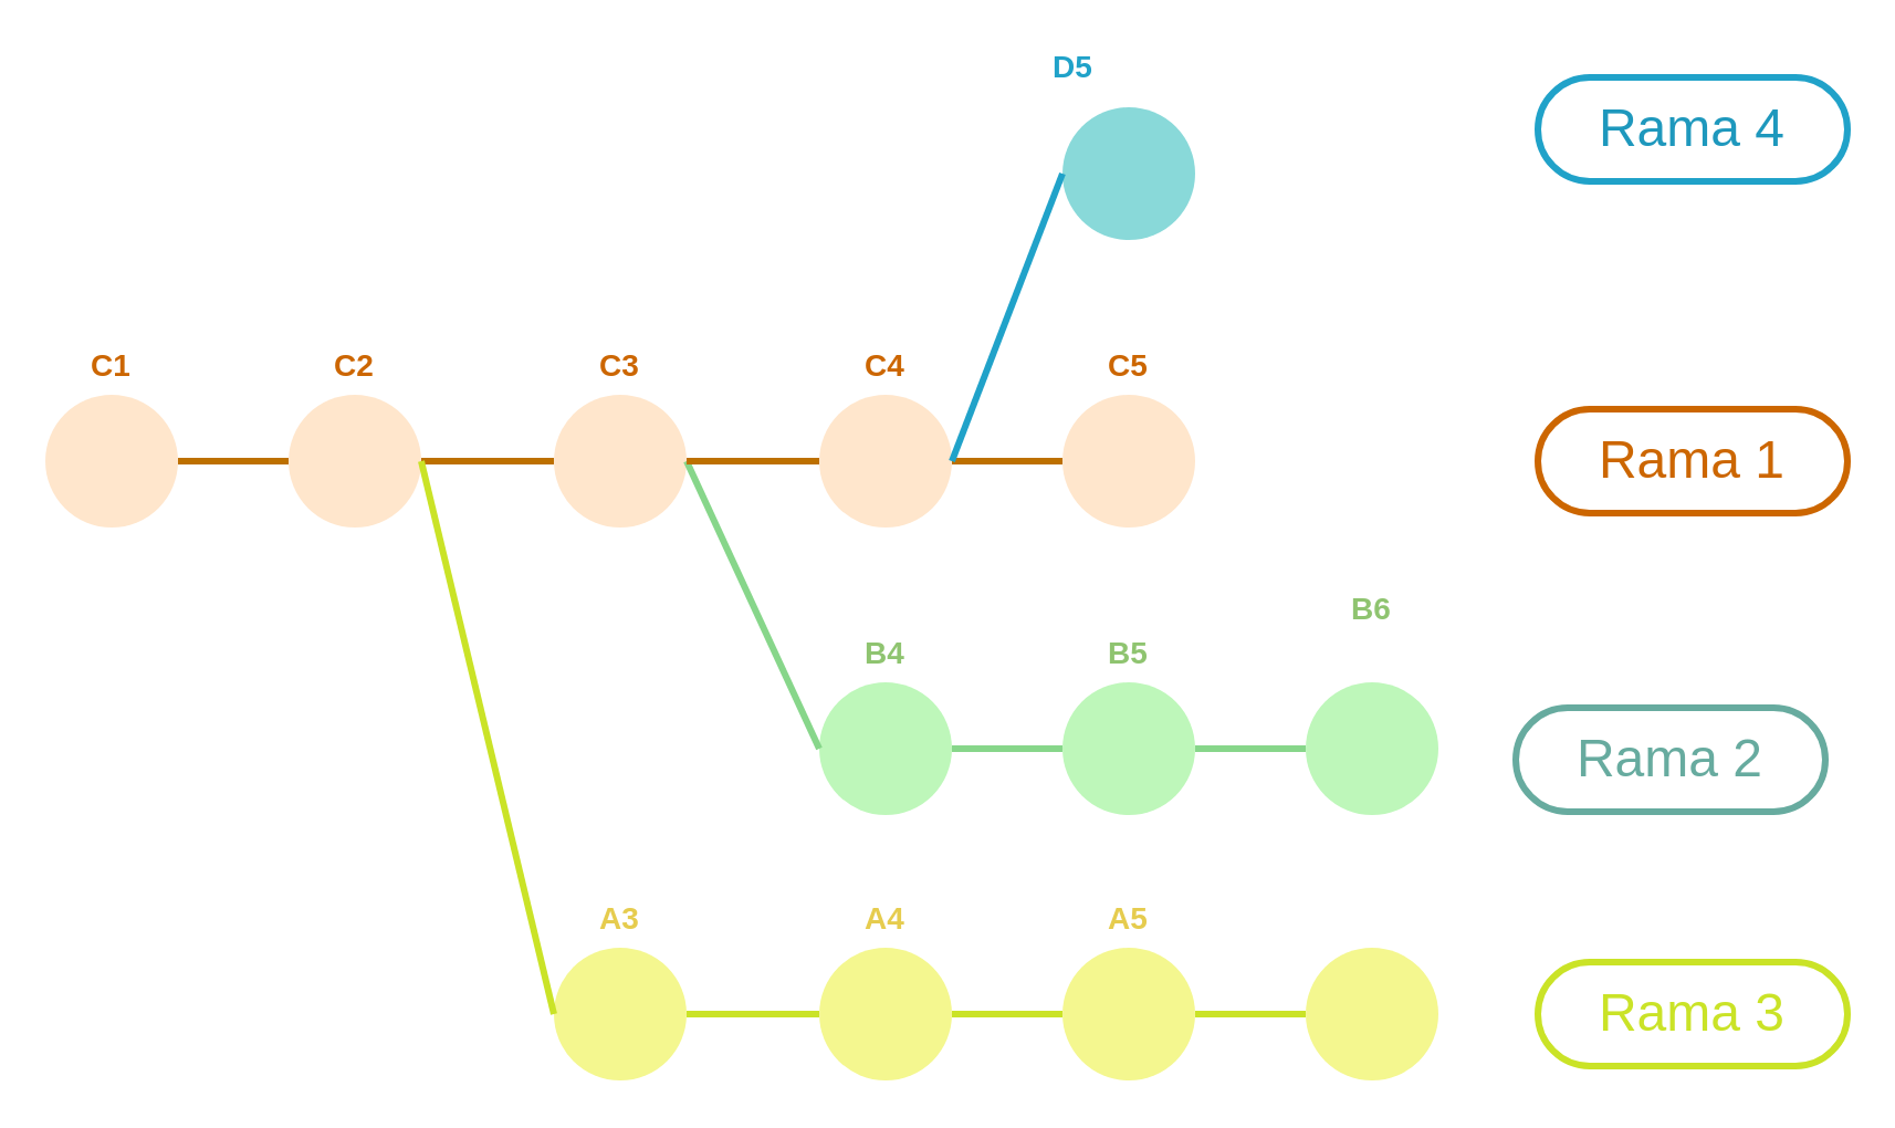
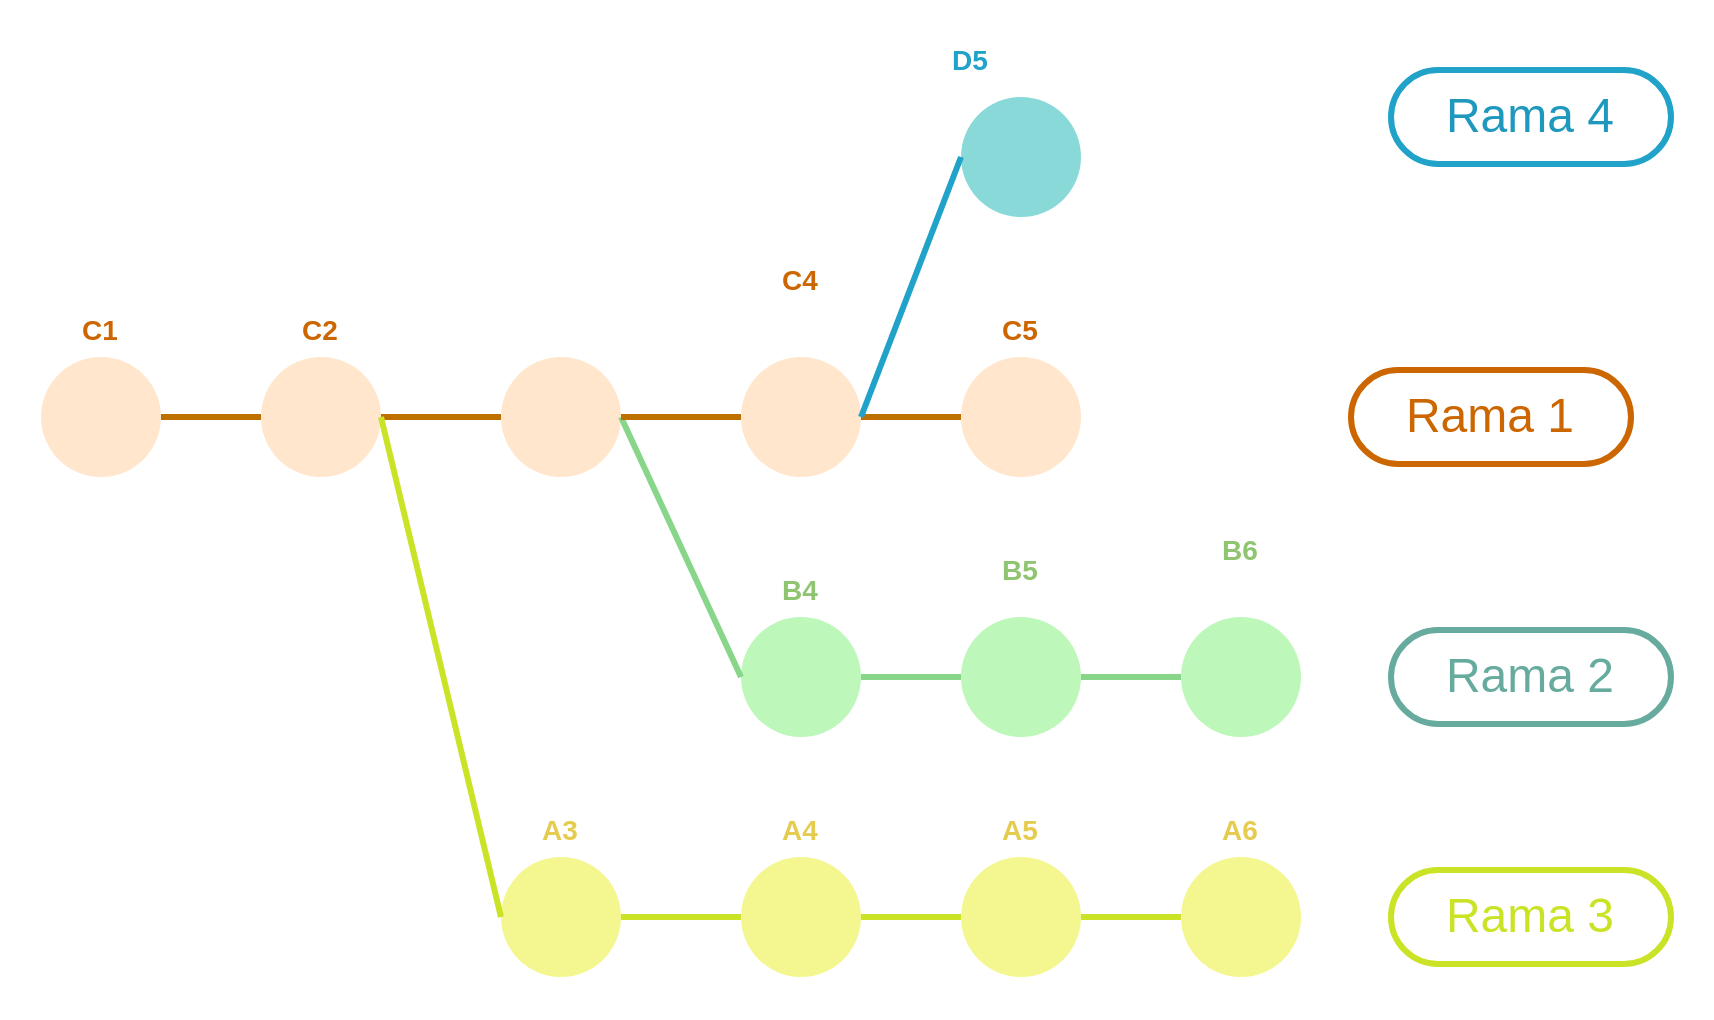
  <mxCell id="0" />
  <mxCell id="1" parent="0" />
  <mxCell id="2" value="" style="ellipse;whiteSpace=wrap;html=1;aspect=fixed;fillColor=#FFE6CC;strokeColor=none;" parent="1" vertex="1"><mxGeometry x="20" y="178" width="60" height="60" as="geometry" /></mxCell>
  <mxCell id="3" value="" style="ellipse;whiteSpace=wrap;html=1;aspect=fixed;fillColor=#FFE6CC;strokeColor=none;" parent="1" vertex="1"><mxGeometry x="130" y="178" width="60" height="60" as="geometry" /></mxCell>
  <mxCell id="4" value="" style="endArrow=none;html=1;entryX=1;entryY=0.5;entryDx=0;entryDy=0;exitX=0;exitY=0.5;exitDx=0;exitDy=0;endFill=0;fillColor=#f0a30a;strokeColor=#BD7000;strokeWidth=3;" parent="1" source="3" target="2" edge="1"><mxGeometry width="50" height="50" relative="1" as="geometry"><mxPoint x="20" y="328" as="sourcePoint" /><mxPoint x="70" y="278" as="targetPoint" /></mxGeometry></mxCell>
  <mxCell id="5" value="C1" style="text;html=1;strokeColor=none;fillColor=none;align=center;verticalAlign=middle;whiteSpace=wrap;rounded=0;fontStyle=1;fontSize=14;fontColor=#CC6600;" parent="1" vertex="1"><mxGeometry x="30" y="155" width="40" height="20" as="geometry" /></mxCell>
  <mxCell id="6" value="C2" style="text;html=1;strokeColor=none;fillColor=none;align=center;verticalAlign=middle;whiteSpace=wrap;rounded=0;fontStyle=1;fontSize=14;fontColor=#CC6600;" parent="1" vertex="1"><mxGeometry x="140" y="155" width="40" height="20" as="geometry" /></mxCell>
  <mxCell id="7" value="" style="ellipse;whiteSpace=wrap;html=1;aspect=fixed;fillColor=#FFE6CC;strokeColor=none;" parent="1" vertex="1"><mxGeometry x="250" y="178" width="60" height="60" as="geometry" /></mxCell>
  <mxCell id="8" value="" style="endArrow=none;html=1;entryX=1;entryY=0.5;entryDx=0;entryDy=0;exitX=0;exitY=0.5;exitDx=0;exitDy=0;endFill=0;fillColor=#f0a30a;strokeColor=#BD7000;strokeWidth=3;" parent="1" source="7" edge="1"><mxGeometry width="50" height="50" relative="1" as="geometry"><mxPoint x="130" y="328" as="sourcePoint" /><mxPoint x="190" y="208" as="targetPoint" /></mxGeometry></mxCell>
- <mxCell id="9" value="C3" style="text;html=1;strokeColor=none;fillColor=none;align=center;verticalAlign=middle;whiteSpace=wrap;rounded=0;fontStyle=1;fontSize=14;fontColor=#CC6600;" parent="1" vertex="1"><mxGeometry x="260" y="155" width="40" height="20" as="geometry" /></mxCell>
  <mxCell id="10" value="" style="ellipse;whiteSpace=wrap;html=1;aspect=fixed;fillColor=#BEF7BA;strokeColor=none;" parent="1" vertex="1"><mxGeometry x="370" y="308" width="60" height="60" as="geometry" /></mxCell>
  <mxCell id="11" value="B4" style="text;html=1;strokeColor=none;fillColor=none;align=center;verticalAlign=middle;whiteSpace=wrap;rounded=0;fontStyle=1;fontSize=14;fontColor=#8FC470;" parent="1" vertex="1"><mxGeometry x="380" y="285" width="40" height="20" as="geometry" /></mxCell>
  <mxCell id="12" value="" style="ellipse;whiteSpace=wrap;html=1;aspect=fixed;fillColor=#BEF7BA;strokeColor=none;" parent="1" vertex="1"><mxGeometry x="480" y="308" width="60" height="60" as="geometry" /></mxCell>
  <mxCell id="13" value="" style="endArrow=none;html=1;entryX=1;entryY=0.5;entryDx=0;entryDy=0;exitX=0;exitY=0.5;exitDx=0;exitDy=0;endFill=0;fillColor=#f0a30a;strokeColor=#87D68A;strokeWidth=3;" parent="1" source="12" edge="1"><mxGeometry width="50" height="50" relative="1" as="geometry"><mxPoint x="370" y="458" as="sourcePoint" /><mxPoint x="430" y="338" as="targetPoint" /></mxGeometry></mxCell>
- <mxCell id="14" value="B5" style="text;html=1;strokeColor=none;fillColor=none;align=center;verticalAlign=middle;whiteSpace=wrap;rounded=0;fontStyle=1;fontSize=14;fontColor=#8FC470;" parent="1" vertex="1"><mxGeometry x="490" y="285" width="40" height="20" as="geometry" /></mxCell>
+ <mxCell id="14" value="B5" style="text;html=1;strokeColor=none;fillColor=none;align=center;verticalAlign=middle;whiteSpace=wrap;rounded=0;fontStyle=1;fontSize=14;fontColor=#8FC470;" parent="1" vertex="1"><mxGeometry x="490" y="275" width="40" height="20" as="geometry" /></mxCell>
  <mxCell id="15" value="" style="endArrow=none;html=1;entryX=1;entryY=0.5;entryDx=0;entryDy=0;exitX=0;exitY=0.5;exitDx=0;exitDy=0;endFill=0;fillColor=#f0a30a;strokeColor=#87D68A;strokeWidth=3;" parent="1" source="10" target="7" edge="1"><mxGeometry width="50" height="50" relative="1" as="geometry"><mxPoint x="544" y="418" as="sourcePoint" /><mxPoint x="467" y="418" as="targetPoint" /></mxGeometry></mxCell>
  <mxCell id="16" value="" style="ellipse;whiteSpace=wrap;html=1;aspect=fixed;fillColor=#BEF7BA;strokeColor=none;" parent="1" vertex="1"><mxGeometry x="590" y="308" width="60" height="60" as="geometry" /></mxCell>
  <mxCell id="17" value="" style="endArrow=none;html=1;entryX=1;entryY=0.5;entryDx=0;entryDy=0;exitX=0;exitY=0.5;exitDx=0;exitDy=0;endFill=0;fillColor=#f0a30a;strokeColor=#87D68A;strokeWidth=3;" parent="1" source="16" edge="1"><mxGeometry width="50" height="50" relative="1" as="geometry"><mxPoint x="480" y="458" as="sourcePoint" /><mxPoint x="540" y="338" as="targetPoint" /></mxGeometry></mxCell>
  <mxCell id="18" value="B6" style="text;html=1;strokeColor=none;fillColor=none;align=center;verticalAlign=middle;whiteSpace=wrap;rounded=0;fontStyle=1;fontSize=14;fontColor=#8FC470;" parent="1" vertex="1"><mxGeometry x="600" y="265" width="40" height="20" as="geometry" /></mxCell>
  <mxCell id="19" value="" style="ellipse;whiteSpace=wrap;html=1;aspect=fixed;fillColor=#FFE6CC;strokeColor=none;" parent="1" vertex="1"><mxGeometry x="370" y="178" width="60" height="60" as="geometry" /></mxCell>
  <mxCell id="20" value="" style="endArrow=none;html=1;entryX=1;entryY=0.5;entryDx=0;entryDy=0;exitX=0;exitY=0.5;exitDx=0;exitDy=0;endFill=0;fillColor=#f0a30a;strokeColor=#BD7000;strokeWidth=3;" parent="1" source="19" target="7" edge="1"><mxGeometry width="50" height="50" relative="1" as="geometry"><mxPoint x="260" y="328" as="sourcePoint" /><mxPoint x="320" y="208" as="targetPoint" /></mxGeometry></mxCell>
- <mxCell id="21" value="C4" style="text;html=1;strokeColor=none;fillColor=none;align=center;verticalAlign=middle;whiteSpace=wrap;rounded=0;fontStyle=1;fontSize=14;fontColor=#CC6600;" parent="1" vertex="1"><mxGeometry x="380" y="155" width="40" height="20" as="geometry" /></mxCell>
+ <mxCell id="21" value="C4" style="text;html=1;strokeColor=none;fillColor=none;align=center;verticalAlign=middle;whiteSpace=wrap;rounded=0;fontStyle=1;fontSize=14;fontColor=#CC6600;" parent="1" vertex="1"><mxGeometry x="380" y="130" width="40" height="20" as="geometry" /></mxCell>
  <mxCell id="22" value="" style="ellipse;whiteSpace=wrap;html=1;aspect=fixed;fillColor=#FFE6CC;strokeColor=none;" parent="1" vertex="1"><mxGeometry x="480" y="178" width="60" height="60" as="geometry" /></mxCell>
  <mxCell id="23" value="" style="endArrow=none;html=1;entryX=1;entryY=0.5;entryDx=0;entryDy=0;exitX=0;exitY=0.5;exitDx=0;exitDy=0;endFill=0;fillColor=#f0a30a;strokeColor=#BD7000;strokeWidth=3;" parent="1" source="22" edge="1"><mxGeometry width="50" height="50" relative="1" as="geometry"><mxPoint x="370" y="328" as="sourcePoint" /><mxPoint x="430" y="208" as="targetPoint" /></mxGeometry></mxCell>
  <mxCell id="24" value="C5" style="text;html=1;strokeColor=none;fillColor=none;align=center;verticalAlign=middle;whiteSpace=wrap;rounded=0;fontStyle=1;fontSize=14;fontColor=#CC6600;" parent="1" vertex="1"><mxGeometry x="490" y="155" width="40" height="20" as="geometry" /></mxCell>
- <mxCell id="25" value="Rama 1" style="text;html=1;strokeColor=#CC6600;fillColor=none;align=center;verticalAlign=middle;whiteSpace=wrap;rounded=1;fontSize=24;fontColor=#CC6600;perimeterSpacing=20;spacing=20;arcSize=50;strokeWidth=3;" parent="1" vertex="1"><mxGeometry x="695" y="184.5" width="140" height="47" as="geometry" /></mxCell>
- <mxCell id="26" value="Rama 2" style="text;html=1;strokeColor=#67AB9F;fillColor=none;align=center;verticalAlign=middle;whiteSpace=wrap;rounded=1;fontSize=24;fontColor=#67AB9F;perimeterSpacing=20;spacing=20;arcSize=50;strokeWidth=3;" parent="1" vertex="1"><mxGeometry x="685" y="319.5" width="140" height="47" as="geometry" /></mxCell>
+ <mxCell id="25" value="Rama 1" style="text;html=1;strokeColor=#CC6600;fillColor=none;align=center;verticalAlign=middle;whiteSpace=wrap;rounded=1;fontSize=24;fontColor=#CC6600;perimeterSpacing=20;spacing=20;arcSize=50;strokeWidth=3;" parent="1" vertex="1"><mxGeometry x="675" y="184.5" width="140" height="47" as="geometry" /></mxCell>
+ <mxCell id="26" value="Rama 2" style="text;html=1;strokeColor=#67AB9F;fillColor=none;align=center;verticalAlign=middle;whiteSpace=wrap;rounded=1;fontSize=24;fontColor=#67AB9F;perimeterSpacing=20;spacing=20;arcSize=50;strokeWidth=3;" parent="1" vertex="1"><mxGeometry x="695" y="314.5" width="140" height="47" as="geometry" /></mxCell>
  <mxCell id="27" value="" style="ellipse;whiteSpace=wrap;html=1;aspect=fixed;fillColor=#F4F78F;strokeColor=none;direction=west;" parent="1" vertex="1"><mxGeometry x="250" y="428" width="60" height="60" as="geometry" /></mxCell>
  <mxCell id="28" value="A3" style="text;html=1;strokeColor=none;fillColor=none;align=center;verticalAlign=middle;whiteSpace=wrap;rounded=0;fontStyle=1;fontSize=14;fontColor=#E6CC4E;" parent="1" vertex="1"><mxGeometry x="260" y="405" width="40" height="20" as="geometry" /></mxCell>
  <mxCell id="29" value="" style="endArrow=none;html=1;entryX=1;entryY=0.5;entryDx=0;entryDy=0;endFill=0;fillColor=#f0a30a;strokeColor=#CAE327;exitX=1;exitY=0.5;exitDx=0;exitDy=0;strokeWidth=3;" parent="1" source="27" target="3" edge="1"><mxGeometry width="50" height="50" relative="1" as="geometry"><mxPoint x="200" y="445" as="sourcePoint" /><mxPoint x="180" y="328" as="targetPoint" /></mxGeometry></mxCell>
  <mxCell id="30" value="" style="ellipse;whiteSpace=wrap;html=1;aspect=fixed;fillColor=#F4F78F;strokeColor=none;direction=west;" parent="1" vertex="1"><mxGeometry x="370" y="428" width="60" height="60" as="geometry" /></mxCell>
  <mxCell id="31" value="A4" style="text;html=1;strokeColor=none;fillColor=none;align=center;verticalAlign=middle;whiteSpace=wrap;rounded=0;fontStyle=1;fontSize=14;fontColor=#E6CC4E;" parent="1" vertex="1"><mxGeometry x="380" y="405" width="40" height="20" as="geometry" /></mxCell>
  <mxCell id="32" value="" style="endArrow=none;html=1;entryX=0;entryY=0.5;entryDx=0;entryDy=0;endFill=0;fillColor=#f0a30a;strokeColor=#CAE327;exitX=1;exitY=0.5;exitDx=0;exitDy=0;strokeWidth=3;" parent="1" source="30" target="27" edge="1"><mxGeometry width="50" height="50" relative="1" as="geometry"><mxPoint x="260" y="468" as="sourcePoint" /><mxPoint x="200" y="218" as="targetPoint" /></mxGeometry></mxCell>
  <mxCell id="33" value="Rama 3" style="text;html=1;strokeColor=#CAE327;fillColor=none;align=center;verticalAlign=middle;whiteSpace=wrap;rounded=1;fontSize=24;fontColor=#CAE327;perimeterSpacing=20;spacing=20;arcSize=50;strokeWidth=3;" parent="1" vertex="1"><mxGeometry x="695" y="434.5" width="140" height="47" as="geometry" /></mxCell>
  <mxCell id="34" value="" style="ellipse;whiteSpace=wrap;html=1;aspect=fixed;fillColor=#F4F78F;strokeColor=none;direction=west;" parent="1" vertex="1"><mxGeometry x="480" y="428" width="60" height="60" as="geometry" /></mxCell>
  <mxCell id="35" value="A5" style="text;html=1;strokeColor=none;fillColor=none;align=center;verticalAlign=middle;whiteSpace=wrap;rounded=0;fontStyle=1;fontSize=14;fontColor=#E6CC4E;" parent="1" vertex="1"><mxGeometry x="490" y="405" width="40" height="20" as="geometry" /></mxCell>
  <mxCell id="36" value="" style="endArrow=none;html=1;endFill=0;fillColor=#f0a30a;strokeColor=#CAE327;exitX=1;exitY=0.5;exitDx=0;exitDy=0;entryX=0;entryY=0.5;entryDx=0;entryDy=0;strokeWidth=3;" parent="1" source="34" target="30" edge="1"><mxGeometry width="50" height="50" relative="1" as="geometry"><mxPoint x="370" y="468" as="sourcePoint" /><mxPoint x="450" y="395" as="targetPoint" /></mxGeometry></mxCell>
  <mxCell id="37" value="" style="ellipse;whiteSpace=wrap;html=1;aspect=fixed;fillColor=#F4F78F;strokeColor=none;direction=west;" parent="1" vertex="1"><mxGeometry x="590" y="428" width="60" height="60" as="geometry" /></mxCell>
+ <mxCell id="38" value="A6" style="text;html=1;strokeColor=none;fillColor=none;align=center;verticalAlign=middle;whiteSpace=wrap;rounded=0;fontStyle=1;fontSize=14;fontColor=#E6CC4E;" parent="1" vertex="1"><mxGeometry x="600" y="405" width="40" height="20" as="geometry" /></mxCell>
  <mxCell id="39" value="" style="endArrow=none;html=1;endFill=0;fillColor=#f0a30a;strokeColor=#CAE327;exitX=1;exitY=0.5;exitDx=0;exitDy=0;entryX=0;entryY=0.5;entryDx=0;entryDy=0;strokeWidth=3;" parent="1" source="37" edge="1"><mxGeometry width="50" height="50" relative="1" as="geometry"><mxPoint x="480" y="468" as="sourcePoint" /><mxPoint x="540" y="458" as="targetPoint" /></mxGeometry></mxCell>
  <mxCell id="40" value="" style="ellipse;whiteSpace=wrap;html=1;aspect=fixed;fillColor=#89D9D9;strokeColor=none;direction=west;" parent="1" vertex="1"><mxGeometry x="480" y="48" width="60" height="60" as="geometry" /></mxCell>
  <mxCell id="41" value="D5" style="text;html=1;strokeColor=none;fillColor=none;align=center;verticalAlign=middle;whiteSpace=wrap;rounded=0;fontStyle=1;fontSize=14;fontColor=#20A2C9;" parent="1" vertex="1"><mxGeometry x="465" y="20" width="40" height="20" as="geometry" /></mxCell>
  <mxCell id="42" value="" style="endArrow=none;html=1;entryX=1;entryY=0.5;entryDx=0;entryDy=0;endFill=0;fillColor=#f0a30a;strokeColor=#20A2C9;exitX=1;exitY=0.5;exitDx=0;exitDy=0;strokeWidth=3;" parent="1" source="40" target="19" edge="1"><mxGeometry width="50" height="50" relative="1" as="geometry"><mxPoint x="370" y="78" as="sourcePoint" /><mxPoint x="420" y="68" as="targetPoint" /></mxGeometry></mxCell>
  <mxCell id="43" value="Rama 4" style="text;html=1;strokeColor=#20A2C9;fillColor=none;align=center;verticalAlign=middle;whiteSpace=wrap;rounded=1;fontSize=24;fontColor=#1E98BD;perimeterSpacing=20;spacing=20;arcSize=50;strokeWidth=3;" parent="1" vertex="1"><mxGeometry x="695" y="34.5" width="140" height="47" as="geometry" /></mxCell>
